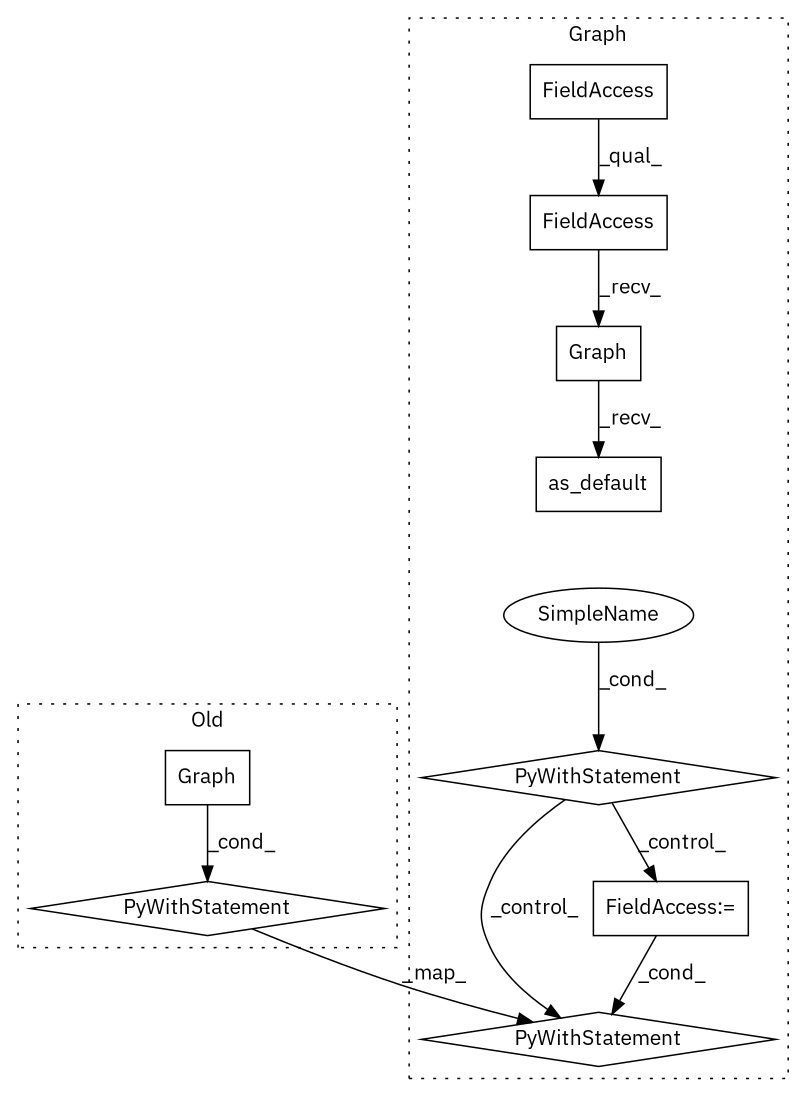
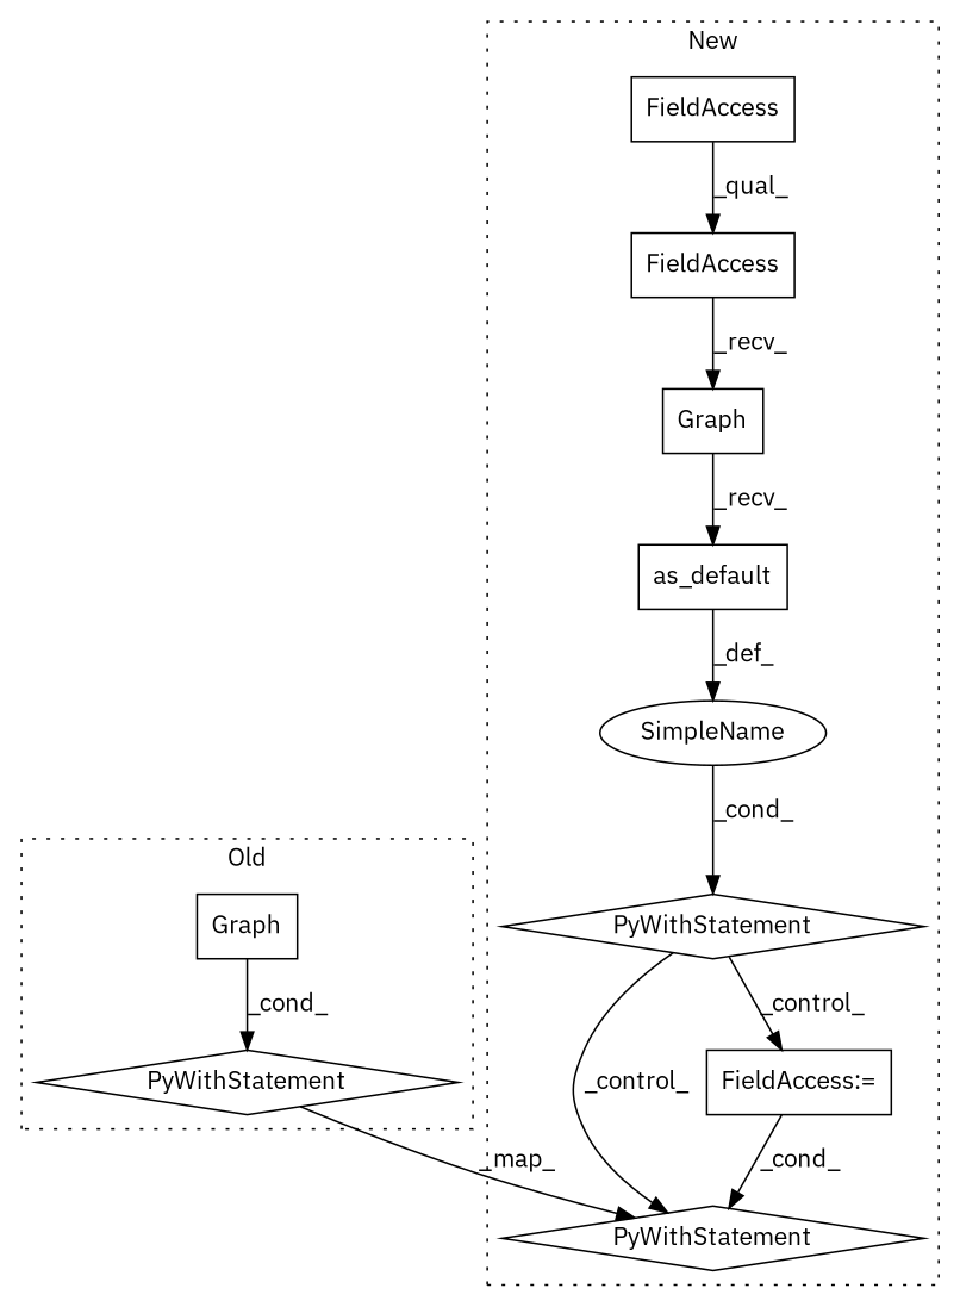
  digraph {
    fontname="IBM Plex Sans"
    node [a=32 fontname="IBM Plex Sans" l="10,2" s=621 shape=box]
    edge [fontname="IBM Plex Sans"]
    n1 [l=7 label="Graph" s=667]
    n2 [a=104 label=PyWithStatement s="628,675" shape=diamond]
    n3 [l=12 label=as_default s=650]
    n4 [a=104 label=PyWithStatement s="689,723" shape=diamond]
    n5 [l=7 label="Graph" s=642]
    n6 [a=42 label=SimpleName shape=ellipse l="" s=""]
    n7 [a=104 label=PyWithStatement s="611,662" shape=diamond]
    n8 [a=22 l=20 label=FieldAccess]
    n9 [a=22 l=17 label=FieldAccess]
    n10 [a=7 l=5 label="FieldAccess:=" s=676]
    subgraph cluster_1 {
      label=Old
      style=dotted
      n1
      n2
    }
    subgraph cluster_2 {
-     label="Graph"
+     label=New
      style=dotted
      n3
      n4
      n5
      n6
      n7
      n8
      n9
      n10
    }
    n1 -> n2 [label=_cond_]
    n2 -> n4 [label=_map_]
+   n3 -> n6 [label=_def_]
    n5 -> n3 [label=_recv_]
    n6 -> n7 [label=_cond_]
    n7 -> n4 [label=_control_]
    n7 -> n10 [label=_control_]
    n8 -> n5 [label=_recv_]
    n9 -> n8 [label=_qual_]
    n10 -> n4 [label=_cond_]
  }
